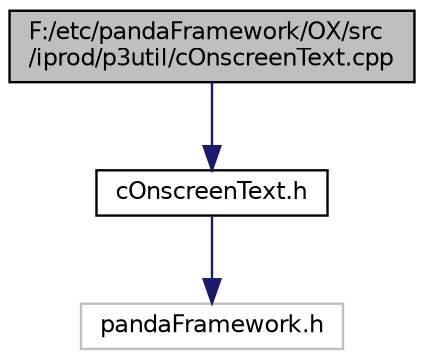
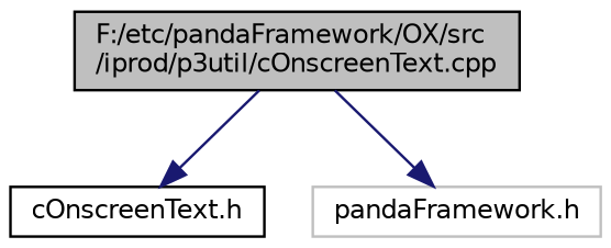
  digraph {
    node [color=black fillcolor=white fontname=Helvetica fontsize=10 shape=record style=filled]
    edge [color=midnightblue fontname=Helvetica fontsize=10 labelfontname=Helvetica labelfontsize=10 style=solid]
    n1 [fillcolor=grey75 fontcolor=black height=0.2 label="F:/etc/pandaFramework/OX/src\l/iprod/p3util/cOnscreenText.cpp" width=0.4]
    n2 [height=0.2 label="cOnscreenText.h" width=0.4]
    n3 [color=grey75 height=0.2 label="pandaFramework.h" width=0.4]
    n1 -> n2
-   n2 -> n3
+   n1 -> n3
  }
